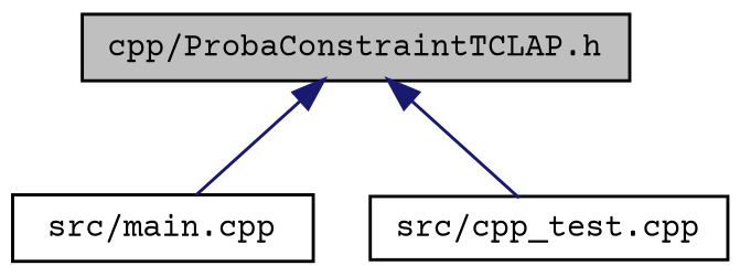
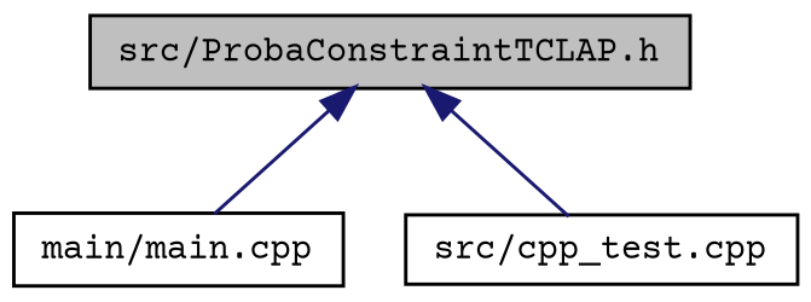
  digraph {
    fontname="Courier Prime"
    node [color=black fillcolor=white fontname="Courier Prime" fontsize=10 shape=record style=filled]
    edge [color=midnightblue dir=back fontname="Courier Prime" fontsize=10 labelfontname=Helvetica labelfontsize=10 style=solid]
-   n1 [fillcolor=grey75 fontcolor=black height=0.2 label="cpp/ProbaConstraintTCLAP.h" width=0.4]
-   n2 [height=0.2 label="src/main.cpp" width=0.4]
+   n1 [fillcolor=grey75 fontcolor=black height=0.2 label="src/ProbaConstraintTCLAP.h" width=0.4]
+   n2 [height=0.2 label="main/main.cpp" width=0.4]
    n3 [height=0.2 label="src/cpp_test.cpp" width=0.4]
    n1 -> n2
    n1 -> n3
  }
